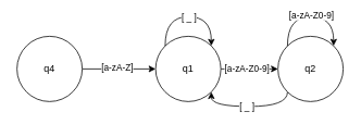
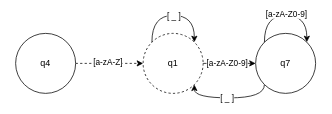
  <mxCell id="0" />
  <mxCell id="1" parent="0" />
- <mxCell id="2" style="edgeStyle=orthogonalEdgeStyle;rounded=0;orthogonalLoop=1;jettySize=auto;html=1;entryX=0;entryY=0.5;entryDx=0;entryDy=0;" parent="1" source="4" target="7" edge="1"><mxGeometry relative="1" as="geometry" /></mxCell>
+ <mxCell id="2" style="edgeStyle=orthogonalEdgeStyle;rounded=0;orthogonalLoop=1;jettySize=auto;html=1;entryX=0;entryY=0.5;entryDx=0;entryDy=0;dashed=1;" parent="1" source="4" target="7" edge="1"><mxGeometry relative="1" as="geometry" /></mxCell>
  <mxCell id="3" value="[a-zA-Z]" style="edgeLabel;html=1;align=center;verticalAlign=middle;resizable=0;points=[];" parent="2" vertex="1" connectable="0"><mxGeometry x="-0.067" y="2" relative="1" as="geometry"><mxPoint as="offset" /></mxGeometry></mxCell>
  <mxCell id="4" value="q4" style="ellipse;whiteSpace=wrap;html=1;aspect=fixed;" parent="1" vertex="1"><mxGeometry x="20" y="44" width="80" height="80" as="geometry" /></mxCell>
  <mxCell id="5" style="edgeStyle=orthogonalEdgeStyle;rounded=0;orthogonalLoop=1;jettySize=auto;html=1;entryX=0;entryY=0.5;entryDx=0;entryDy=0;" parent="1" source="7" target="10" edge="1"><mxGeometry relative="1" as="geometry" /></mxCell>
  <mxCell id="6" value="[a-zA-Z0-9]" style="edgeLabel;html=1;align=center;verticalAlign=middle;resizable=0;points=[];" parent="5" vertex="1" connectable="0"><mxGeometry x="-0.111" y="1" relative="1" as="geometry"><mxPoint as="offset" /></mxGeometry></mxCell>
- <mxCell id="7" value="q1" style="ellipse;whiteSpace=wrap;html=1;aspect=fixed;" parent="1" vertex="1"><mxGeometry x="190" y="44" width="80" height="80" as="geometry" /></mxCell>
+ <mxCell id="7" value="q1" style="ellipse;whiteSpace=wrap;html=1;aspect=fixed;dashed=1;" parent="1" vertex="1"><mxGeometry x="190" y="44" width="80" height="80" as="geometry" /></mxCell>
  <mxCell id="8" style="edgeStyle=orthogonalEdgeStyle;rounded=0;orthogonalLoop=1;jettySize=auto;html=1;exitX=0;exitY=1;exitDx=0;exitDy=0;entryX=1;entryY=1;entryDx=0;entryDy=0;curved=1;" parent="1" source="10" target="7" edge="1"><mxGeometry relative="1" as="geometry"><Array as="points"><mxPoint x="352" y="130" /><mxPoint x="258" y="130" /></Array></mxGeometry></mxCell>
  <mxCell id="9" value="[ _ ]" style="edgeLabel;html=1;align=center;verticalAlign=middle;resizable=0;points=[];" parent="8" vertex="1" connectable="0"><mxGeometry x="0.056" relative="1" as="geometry"><mxPoint as="offset" /></mxGeometry></mxCell>
- <mxCell id="10" value="q2" style="ellipse;whiteSpace=wrap;html=1;aspect=fixed;" parent="1" vertex="1"><mxGeometry x="340" y="44" width="80" height="80" as="geometry" /></mxCell>
+ <mxCell id="10" value="q7" style="ellipse;whiteSpace=wrap;html=1;aspect=fixed;" parent="1" vertex="1"><mxGeometry x="340" y="44" width="80" height="80" as="geometry" /></mxCell>
  <mxCell id="11" style="edgeStyle=orthogonalEdgeStyle;rounded=0;orthogonalLoop=1;jettySize=auto;html=1;exitX=0;exitY=0;exitDx=0;exitDy=0;entryX=1;entryY=0;entryDx=0;entryDy=0;curved=1;" parent="1" source="10" target="10" edge="1"><mxGeometry relative="1" as="geometry"><Array as="points"><mxPoint x="352" y="20" /><mxPoint x="408" y="20" /></Array></mxGeometry></mxCell>
  <mxCell id="12" value="[a-zA-Z0-9]" style="edgeLabel;html=1;align=center;verticalAlign=middle;resizable=0;points=[];" parent="11" vertex="1" connectable="0"><mxGeometry x="0.018" y="3" relative="1" as="geometry"><mxPoint as="offset" /></mxGeometry></mxCell>
  <mxCell id="13" style="edgeStyle=orthogonalEdgeStyle;rounded=0;orthogonalLoop=1;jettySize=auto;html=1;exitX=1;exitY=0;exitDx=0;exitDy=0;entryX=0;entryY=0;entryDx=0;entryDy=0;curved=1;startArrow=classic;startFill=1;endArrow=none;endFill=0;" parent="1" source="7" target="7" edge="1"><mxGeometry relative="1" as="geometry"><Array as="points"><mxPoint x="258" y="20" /><mxPoint x="202" y="20" /></Array></mxGeometry></mxCell>
  <mxCell id="14" value="[ _ ]" style="edgeLabel;html=1;align=center;verticalAlign=middle;resizable=0;points=[];" parent="13" vertex="1" connectable="0"><mxGeometry x="-0.001" relative="1" as="geometry"><mxPoint as="offset" /></mxGeometry></mxCell>
